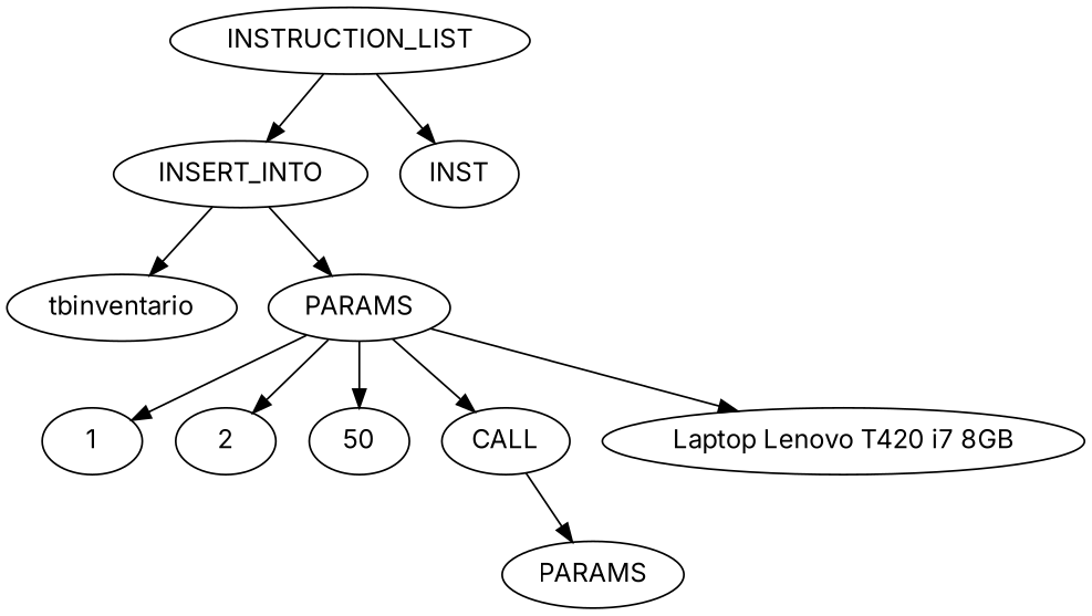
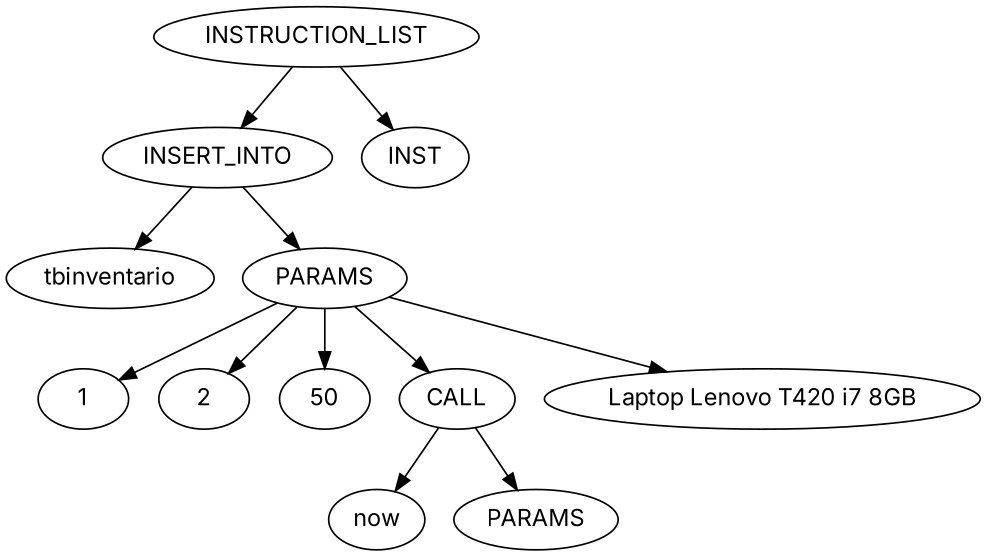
  digraph {
    fontname=Inter
    node [fontname=Inter]
    edge [fontname=Inter]
    n1 [label=INSTRUCTION_LIST]
    n2 [label=INSERT_INTO]
    n3 [label=INST]
    n4 [label=tbinventario]
    n5 [label=PARAMS]
    n6 [label=1]
    n7 [label=2]
    n8 [label=50]
    n9 [label=CALL]
    n10 [label="Laptop Lenovo T420 i7 8GB"]
+   n11 [label=now]
    n12 [label=PARAMS]
    n1 -> n2
    n1 -> n3
    n2 -> n4
    n2 -> n5
    n5 -> n6
    n5 -> n7
    n5 -> n8
    n5 -> n9
    n5 -> n10
+   n9 -> n11
    n9 -> n12
  }
